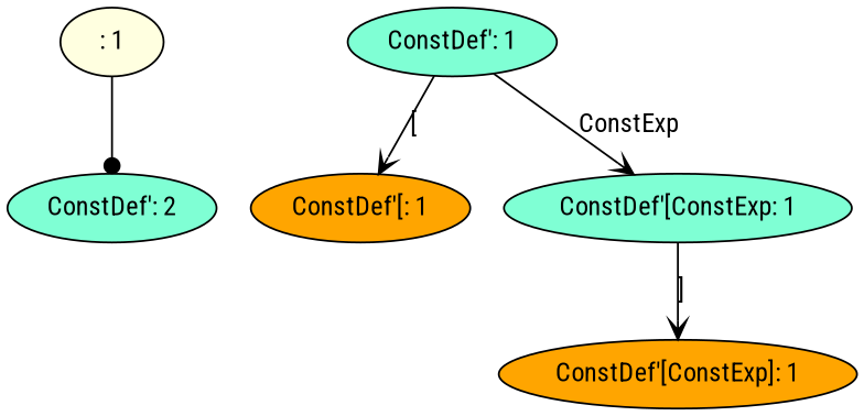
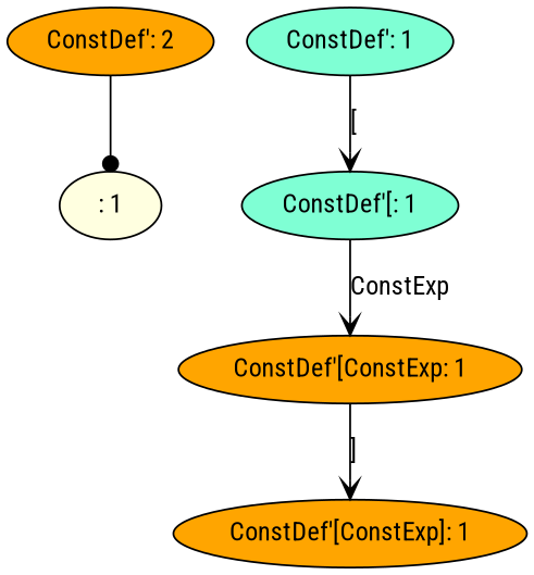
  digraph {
    fontname="Roboto Condensed"
    node [fillcolor=orange fontname="Roboto Condensed" style=filled]
    edge [arrowhead=vee fontname="Roboto Condensed"]
-   n1 [fillcolor=aquamarine label="ConstDef': 2"]
+   n1 [label="ConstDef': 2"]
    n2 [fillcolor=lightyellow label=": 1"]
    n3 [fillcolor=aquamarine label="ConstDef': 1"]
-   n4 [label="ConstDef'[: 1"]
-   n5 [fillcolor=aquamarine label="ConstDef'[ConstExp: 1"]
+   n4 [fillcolor=aquamarine label="ConstDef'[: 1"]
+   n5 [label="ConstDef'[ConstExp: 1"]
    n6 [label="ConstDef'[ConstExp]: 1"]
-   n2 -> n1 [arrowhead=dot]
+   n1 -> n2 [arrowhead=dot]
    n3 -> n4 [label="["]
-   n3 -> n5 [label=ConstExp]
+   n4 -> n5 [label=ConstExp]
    n5 -> n6 [label="]"]
  }
